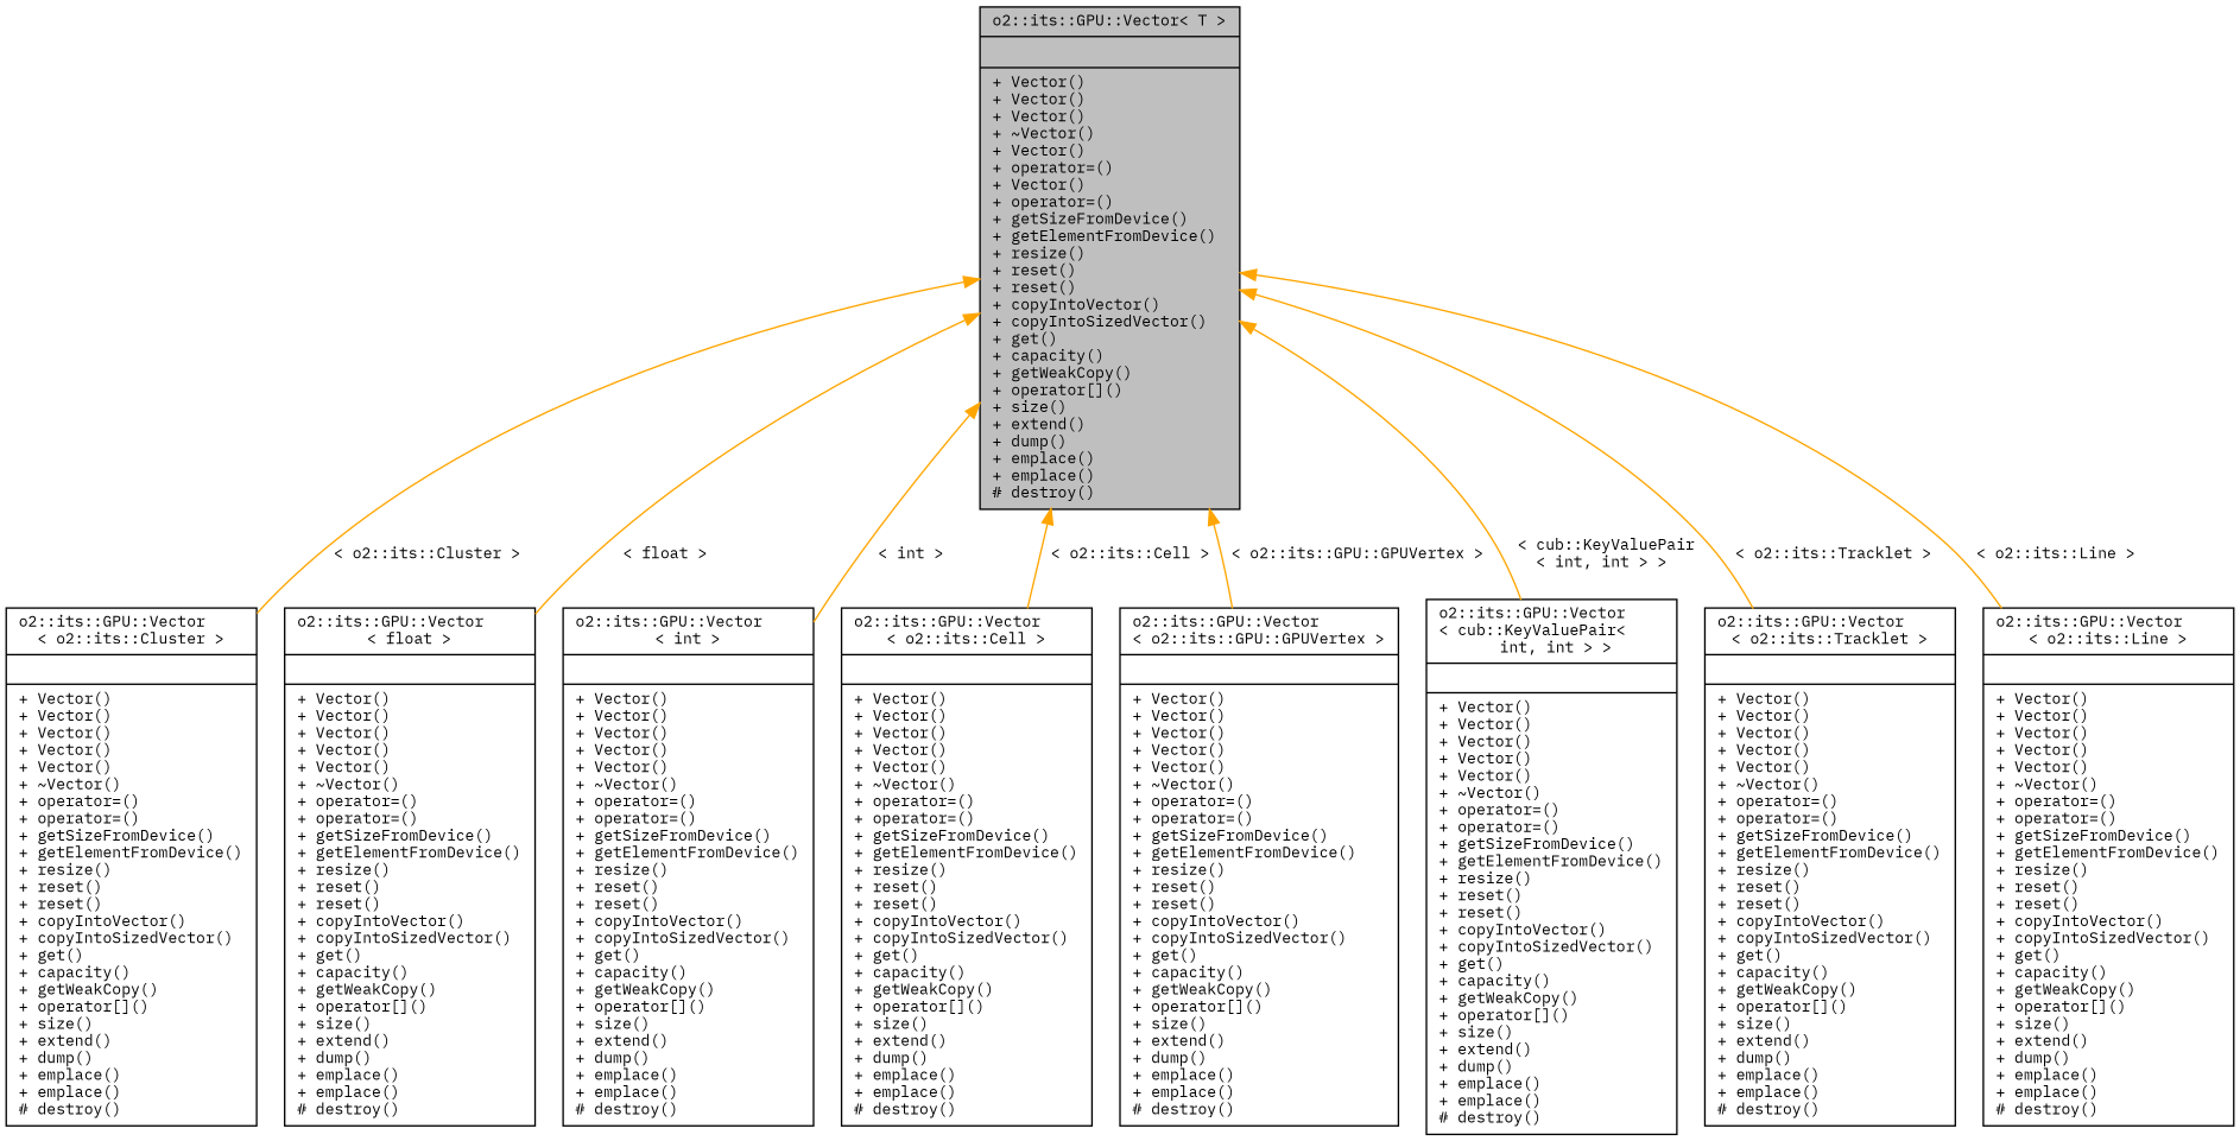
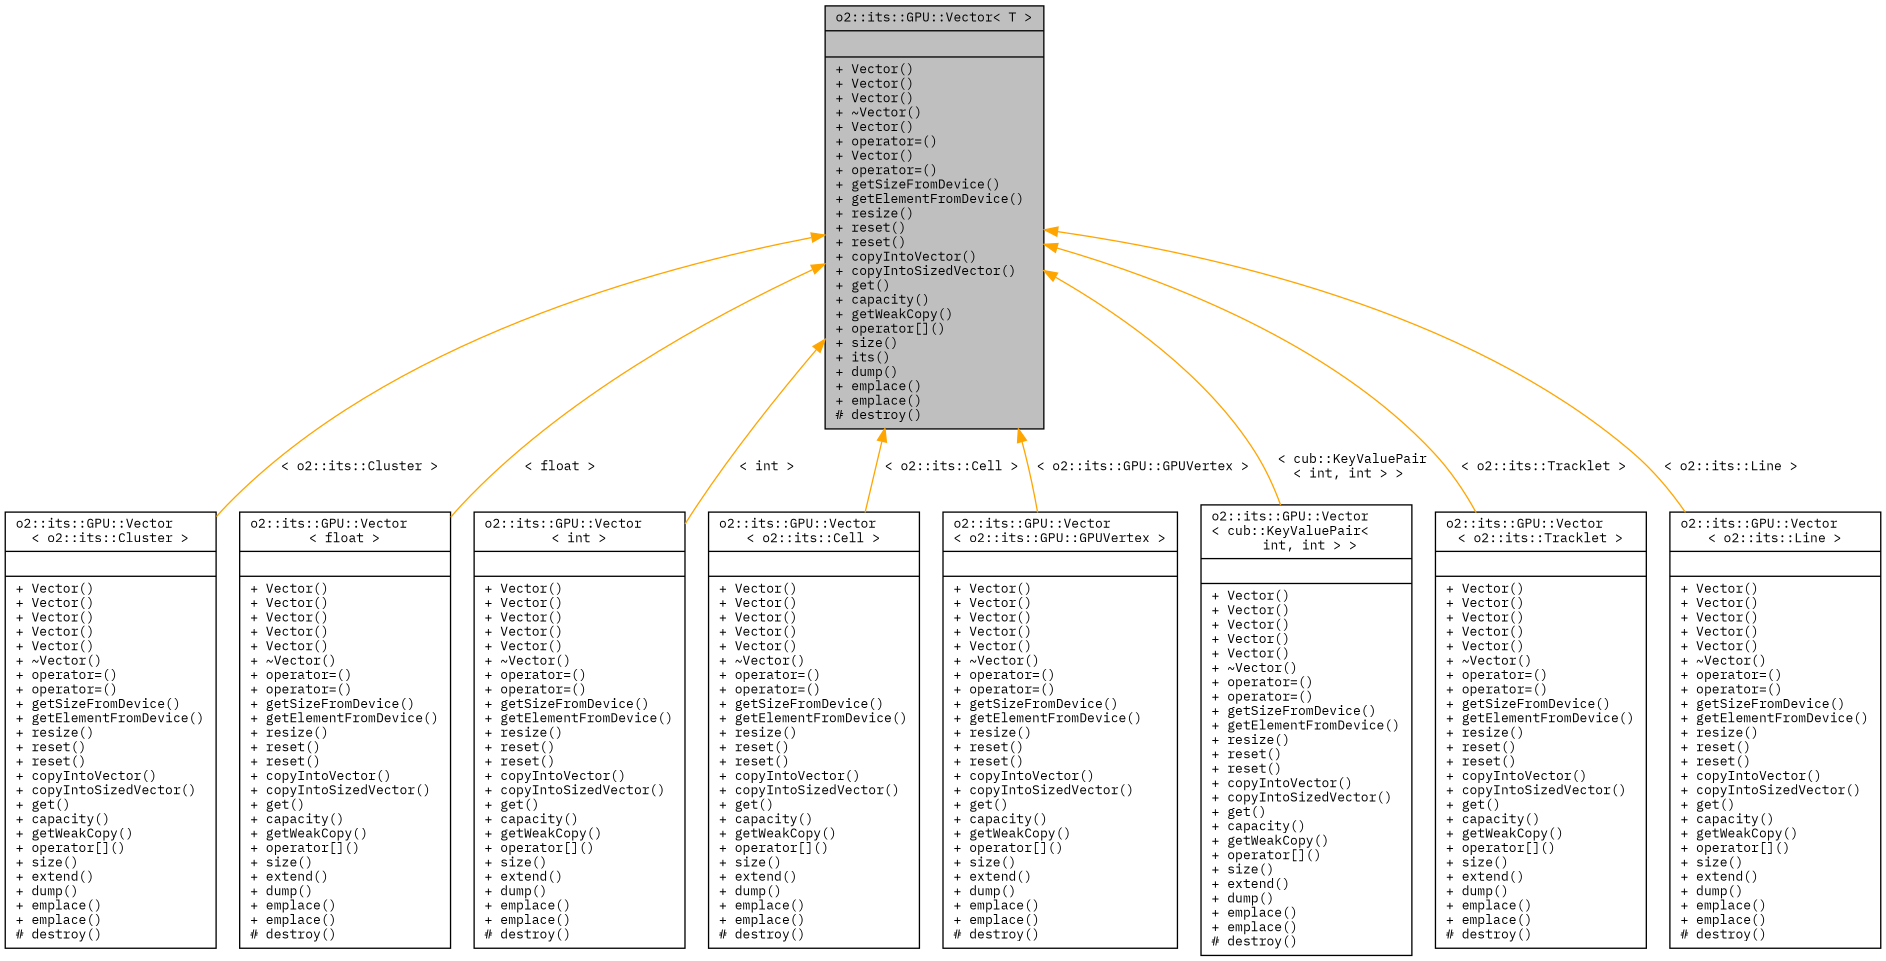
  digraph {
    fontname="IBM Plex Mono"
    node [color=black fontname="IBM Plex Mono" fontsize=10 shape=record]
    edge [color=orange dir=back fontname="IBM Plex Mono" fontsize=10 labelfontname=Helvetica labelfontsize=10 style=solid]
-   n1 [fillcolor=grey75 fontcolor=black height=0.2 label="{o2::its::GPU::Vector\< T \>\n||+ Vector()\l+ Vector()\l+ Vector()\l+ ~Vector()\l+ Vector()\l+ operator=()\l+ Vector()\l+ operator=()\l+ getSizeFromDevice()\l+ getElementFromDevice()\l+ resize()\l+ reset()\l+ reset()\l+ copyIntoVector()\l+ copyIntoSizedVector()\l+ get()\l+ capacity()\l+ getWeakCopy()\l+ operator[]()\l+ size()\l+ extend()\l+ dump()\l+ emplace()\l+ emplace()\l# destroy()\l}" style=filled width=0.4]
+   n1 [fillcolor=grey75 fontcolor=black height=0.2 label="{o2::its::GPU::Vector\< T \>\n||+ Vector()\l+ Vector()\l+ Vector()\l+ ~Vector()\l+ Vector()\l+ operator=()\l+ Vector()\l+ operator=()\l+ getSizeFromDevice()\l+ getElementFromDevice()\l+ resize()\l+ reset()\l+ reset()\l+ copyIntoVector()\l+ copyIntoSizedVector()\l+ get()\l+ capacity()\l+ getWeakCopy()\l+ operator[]()\l+ size()\l+ its()\l+ dump()\l+ emplace()\l+ emplace()\l# destroy()\l}" style=filled width=0.4]
    n2 [height=0.2 label="{o2::its::GPU::Vector\l\< o2::its::Cluster \>\n||+ Vector()\l+ Vector()\l+ Vector()\l+ Vector()\l+ Vector()\l+ ~Vector()\l+ operator=()\l+ operator=()\l+ getSizeFromDevice()\l+ getElementFromDevice()\l+ resize()\l+ reset()\l+ reset()\l+ copyIntoVector()\l+ copyIntoSizedVector()\l+ get()\l+ capacity()\l+ getWeakCopy()\l+ operator[]()\l+ size()\l+ extend()\l+ dump()\l+ emplace()\l+ emplace()\l# destroy()\l}" width=0.4]
    n3 [height=0.2 label="{o2::its::GPU::Vector\l\< float \>\n||+ Vector()\l+ Vector()\l+ Vector()\l+ Vector()\l+ Vector()\l+ ~Vector()\l+ operator=()\l+ operator=()\l+ getSizeFromDevice()\l+ getElementFromDevice()\l+ resize()\l+ reset()\l+ reset()\l+ copyIntoVector()\l+ copyIntoSizedVector()\l+ get()\l+ capacity()\l+ getWeakCopy()\l+ operator[]()\l+ size()\l+ extend()\l+ dump()\l+ emplace()\l+ emplace()\l# destroy()\l}" width=0.4]
    n4 [height=0.2 label="{o2::its::GPU::Vector\l\< int \>\n||+ Vector()\l+ Vector()\l+ Vector()\l+ Vector()\l+ Vector()\l+ ~Vector()\l+ operator=()\l+ operator=()\l+ getSizeFromDevice()\l+ getElementFromDevice()\l+ resize()\l+ reset()\l+ reset()\l+ copyIntoVector()\l+ copyIntoSizedVector()\l+ get()\l+ capacity()\l+ getWeakCopy()\l+ operator[]()\l+ size()\l+ extend()\l+ dump()\l+ emplace()\l+ emplace()\l# destroy()\l}" width=0.4]
    n5 [height=0.2 label="{o2::its::GPU::Vector\l\< o2::its::Cell \>\n||+ Vector()\l+ Vector()\l+ Vector()\l+ Vector()\l+ Vector()\l+ ~Vector()\l+ operator=()\l+ operator=()\l+ getSizeFromDevice()\l+ getElementFromDevice()\l+ resize()\l+ reset()\l+ reset()\l+ copyIntoVector()\l+ copyIntoSizedVector()\l+ get()\l+ capacity()\l+ getWeakCopy()\l+ operator[]()\l+ size()\l+ extend()\l+ dump()\l+ emplace()\l+ emplace()\l# destroy()\l}" width=0.4]
    n6 [height=0.2 label="{o2::its::GPU::Vector\l\< o2::its::GPU::GPUVertex \>\n||+ Vector()\l+ Vector()\l+ Vector()\l+ Vector()\l+ Vector()\l+ ~Vector()\l+ operator=()\l+ operator=()\l+ getSizeFromDevice()\l+ getElementFromDevice()\l+ resize()\l+ reset()\l+ reset()\l+ copyIntoVector()\l+ copyIntoSizedVector()\l+ get()\l+ capacity()\l+ getWeakCopy()\l+ operator[]()\l+ size()\l+ extend()\l+ dump()\l+ emplace()\l+ emplace()\l# destroy()\l}" width=0.4]
    n7 [height=0.2 label="{o2::its::GPU::Vector\l\< cub::KeyValuePair\<\l int, int \> \>\n||+ Vector()\l+ Vector()\l+ Vector()\l+ Vector()\l+ Vector()\l+ ~Vector()\l+ operator=()\l+ operator=()\l+ getSizeFromDevice()\l+ getElementFromDevice()\l+ resize()\l+ reset()\l+ reset()\l+ copyIntoVector()\l+ copyIntoSizedVector()\l+ get()\l+ capacity()\l+ getWeakCopy()\l+ operator[]()\l+ size()\l+ extend()\l+ dump()\l+ emplace()\l+ emplace()\l# destroy()\l}" width=0.4]
    n8 [height=0.2 label="{o2::its::GPU::Vector\l\< o2::its::Tracklet \>\n||+ Vector()\l+ Vector()\l+ Vector()\l+ Vector()\l+ Vector()\l+ ~Vector()\l+ operator=()\l+ operator=()\l+ getSizeFromDevice()\l+ getElementFromDevice()\l+ resize()\l+ reset()\l+ reset()\l+ copyIntoVector()\l+ copyIntoSizedVector()\l+ get()\l+ capacity()\l+ getWeakCopy()\l+ operator[]()\l+ size()\l+ extend()\l+ dump()\l+ emplace()\l+ emplace()\l# destroy()\l}" width=0.4]
    n9 [height=0.2 label="{o2::its::GPU::Vector\l\< o2::its::Line \>\n||+ Vector()\l+ Vector()\l+ Vector()\l+ Vector()\l+ Vector()\l+ ~Vector()\l+ operator=()\l+ operator=()\l+ getSizeFromDevice()\l+ getElementFromDevice()\l+ resize()\l+ reset()\l+ reset()\l+ copyIntoVector()\l+ copyIntoSizedVector()\l+ get()\l+ capacity()\l+ getWeakCopy()\l+ operator[]()\l+ size()\l+ extend()\l+ dump()\l+ emplace()\l+ emplace()\l# destroy()\l}" width=0.4]
    n1 -> n2 [label=" \< o2::its::Cluster \>"]
    n1 -> n3 [label=" \< float \>"]
    n1 -> n4 [label=" \< int \>"]
    n1 -> n5 [label=" \< o2::its::Cell \>"]
    n1 -> n6 [label=" \< o2::its::GPU::GPUVertex \>"]
    n1 -> n7 [label=" \< cub::KeyValuePair\l\< int, int \> \>"]
    n1 -> n8 [label=" \< o2::its::Tracklet \>"]
    n1 -> n9 [label=" \< o2::its::Line \>"]
  }
